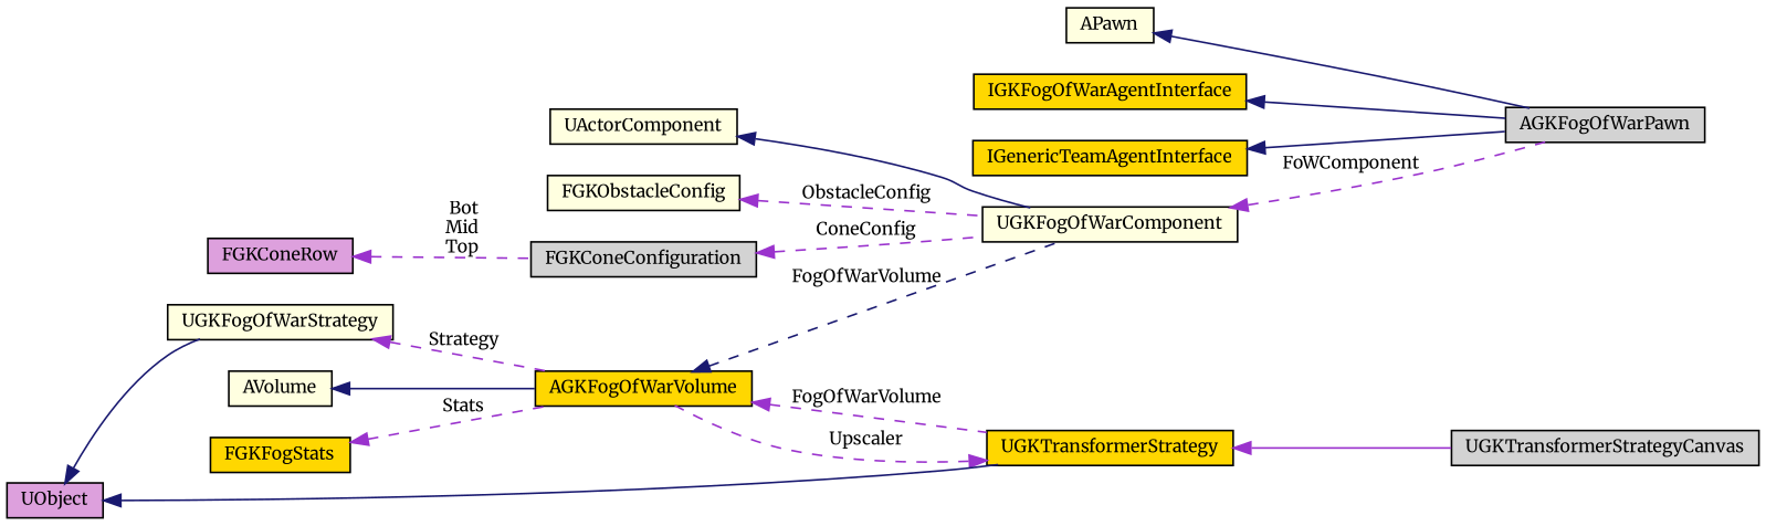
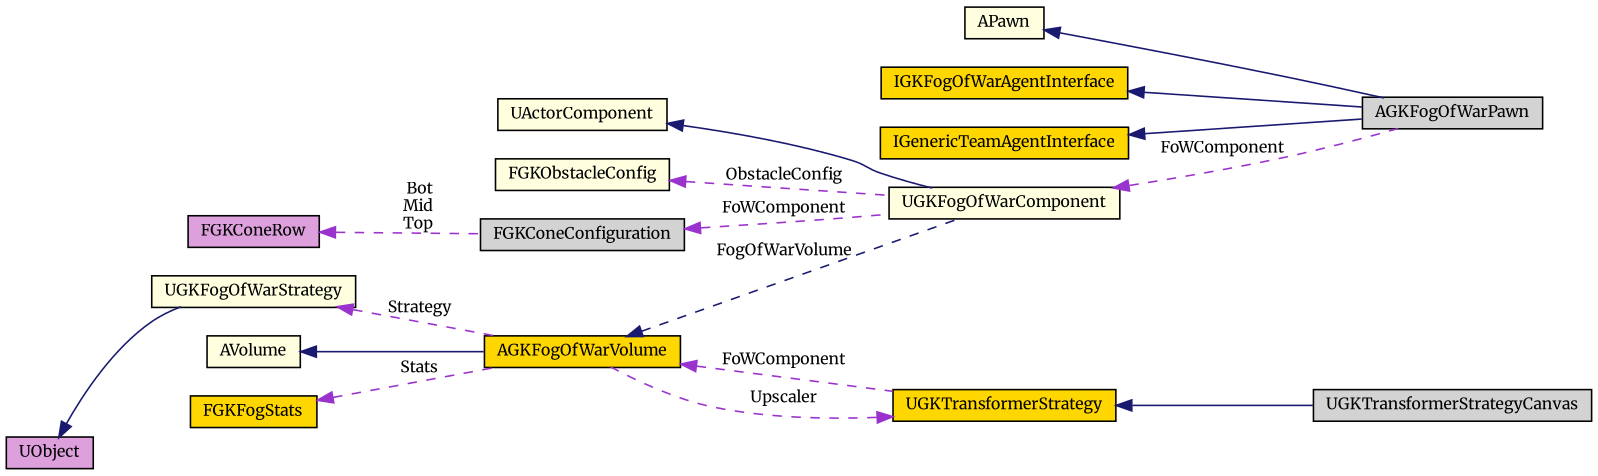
  digraph {
    fontname=Merriweather
    rankdir=LR
    node [color=black fillcolor=lightyellow fontname=Merriweather fontsize=10 shape=record style=filled]
    edge [color=midnightblue dir=back fontname=Merriweather fontsize=10 labelfontname=Helvetica labelfontsize=10 style=dashed]
    n1 [fillcolor=lightgrey fontcolor=black height=0.2 label=AGKFogOfWarPawn width=0.4]
    n2 [height=0.2 label=APawn width=0.4]
    n3 [fillcolor=gold height=0.2 label=IGKFogOfWarAgentInterface width=0.4]
    n4 [fillcolor=gold height=0.2 label=IGenericTeamAgentInterface width=0.4]
    n5 [height=0.2 label=UGKFogOfWarComponent width=0.4]
    n6 [height=0.2 label=UActorComponent width=0.4]
    n7 [height=0.2 label=FGKObstacleConfig width=0.4]
    n8 [fillcolor=lightgrey height=0.2 label=FGKConeConfiguration width=0.4]
    n9 [fillcolor=plum height=0.2 label=FGKConeRow width=0.4]
    n10 [fillcolor=gold height=0.2 label=AGKFogOfWarVolume width=0.4]
    n11 [fillcolor=gold height=0.2 label=UGKTransformerStrategy width=0.4]
    n12 [height=0.2 label=UGKFogOfWarStrategy width=0.4]
    n13 [fillcolor=lightgrey height=0.2 label=UGKTransformerStrategyCanvas width=0.4]
    n14 [height=0.2 label=AVolume width=0.4]
    n15 [fillcolor=plum height=0.2 label=UObject width=0.4]
    n16 [fillcolor=gold height=0.2 label=FGKFogStats width=0.4]
    n2 -> n1 [style=solid]
    n3 -> n1 [style=solid]
    n4 -> n1 [style=solid]
    n5 -> n1 [color=darkorchid3 label=" FoWComponent"]
    n6 -> n5 [style=solid]
    n7 -> n5 [color=darkorchid3 label=" ObstacleConfig"]
-   n8 -> n5 [color=darkorchid3 label=" ConeConfig"]
+   n8 -> n5 [color=darkorchid3 label=" FoWComponent"]
    n9 -> n8 [color=darkorchid3 label=" Bot\nMid\nTop"]
    n10 -> n5 [label=" FogOfWarVolume"]
-   n10 -> n11 [color=darkorchid3 label=" FogOfWarVolume"]
+   n10 -> n11 [color=darkorchid3 label=" FoWComponent"]
    n11 -> n10 [color=darkorchid3 label=" Upscaler"]
-   n11 -> n13 [color=darkorchid3 style=solid]
+   n11 -> n13 [style=solid]
    n12 -> n10 [color=darkorchid3 label=" Strategy"]
    n14 -> n10 [style=solid]
-   n15 -> n11 [style=solid]
    n15 -> n12 [style=solid]
    n16 -> n10 [color=darkorchid3 label=" Stats"]
  }
